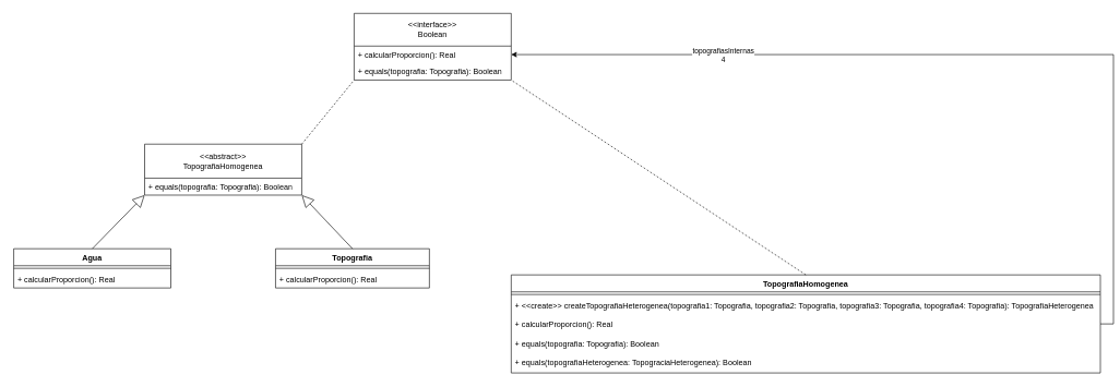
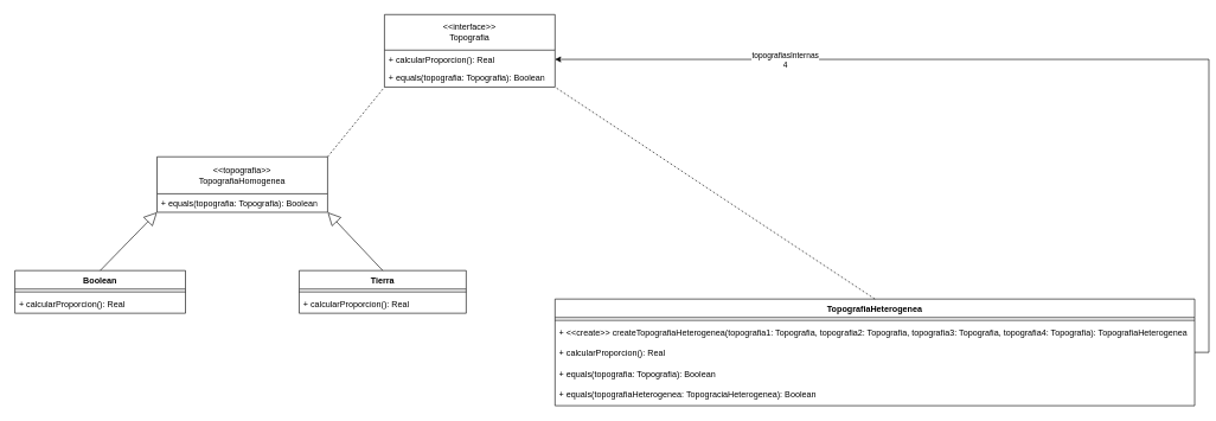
  <mxCell id="0" />
  <mxCell id="1" parent="0" />
- <mxCell id="2" value="&lt;div&gt;&amp;lt;&amp;lt;interface&amp;gt;&amp;gt;&lt;/div&gt;&lt;div&gt;Boolean&lt;br&gt;&lt;/div&gt;" style="swimlane;fontStyle=0;childLayout=stackLayout;horizontal=1;startSize=50;fillColor=none;horizontalStack=0;resizeParent=1;resizeParentMax=0;resizeLast=0;collapsible=1;marginBottom=0;whiteSpace=wrap;html=1;" vertex="1" parent="1"><mxGeometry x="540" y="20" width="240" height="102" as="geometry" /></mxCell>
+ <mxCell id="2" value="&lt;div&gt;&amp;lt;&amp;lt;interface&amp;gt;&amp;gt;&lt;/div&gt;&lt;div&gt;Topografia&lt;br&gt;&lt;/div&gt;" style="swimlane;fontStyle=0;childLayout=stackLayout;horizontal=1;startSize=50;fillColor=none;horizontalStack=0;resizeParent=1;resizeParentMax=0;resizeLast=0;collapsible=1;marginBottom=0;whiteSpace=wrap;html=1;" vertex="1" parent="1"><mxGeometry x="540" y="20" width="240" height="102" as="geometry" /></mxCell>
  <mxCell id="3" value="&lt;div&gt;+ calcularProporcion(): Real&lt;/div&gt;" style="text;strokeColor=none;fillColor=none;align=left;verticalAlign=top;spacingLeft=4;spacingRight=4;overflow=hidden;rotatable=0;points=[[0,0.5],[1,0.5]];portConstraint=eastwest;whiteSpace=wrap;html=1;" vertex="1" parent="2"><mxGeometry y="50" width="240" height="26" as="geometry" /></mxCell>
  <mxCell id="4" value="+ equals(topografia: Topografia): Boolean" style="text;strokeColor=none;fillColor=none;align=left;verticalAlign=top;spacingLeft=4;spacingRight=4;overflow=hidden;rotatable=0;points=[[0,0.5],[1,0.5]];portConstraint=eastwest;whiteSpace=wrap;html=1;" vertex="1" parent="2"><mxGeometry y="76" width="240" height="26" as="geometry" /></mxCell>
- <mxCell id="5" value="Agua" style="swimlane;fontStyle=1;align=center;verticalAlign=top;childLayout=stackLayout;horizontal=1;startSize=26;horizontalStack=0;resizeParent=1;resizeParentMax=0;resizeLast=0;collapsible=1;marginBottom=0;whiteSpace=wrap;html=1;" vertex="1" parent="1"><mxGeometry x="20" y="380" width="240" height="60" as="geometry" /></mxCell>
+ <mxCell id="5" value="Boolean" style="swimlane;fontStyle=1;align=center;verticalAlign=top;childLayout=stackLayout;horizontal=1;startSize=26;horizontalStack=0;resizeParent=1;resizeParentMax=0;resizeLast=0;collapsible=1;marginBottom=0;whiteSpace=wrap;html=1;" vertex="1" parent="1"><mxGeometry x="20" y="380" width="240" height="60" as="geometry" /></mxCell>
  <mxCell id="6" value="" style="line;strokeWidth=1;fillColor=none;align=left;verticalAlign=middle;spacingTop=-1;spacingLeft=3;spacingRight=3;rotatable=0;labelPosition=right;points=[];portConstraint=eastwest;strokeColor=inherit;" vertex="1" parent="5"><mxGeometry y="26" width="240" height="8" as="geometry" /></mxCell>
  <mxCell id="7" value="&lt;div&gt;+ calcularProporcion(): Real&lt;/div&gt;" style="text;strokeColor=none;fillColor=none;align=left;verticalAlign=top;spacingLeft=4;spacingRight=4;overflow=hidden;rotatable=0;points=[[0,0.5],[1,0.5]];portConstraint=eastwest;whiteSpace=wrap;html=1;" vertex="1" parent="5"><mxGeometry y="34" width="240" height="26" as="geometry" /></mxCell>
- <mxCell id="8" value="Topografia" style="swimlane;fontStyle=1;align=center;verticalAlign=top;childLayout=stackLayout;horizontal=1;startSize=26;horizontalStack=0;resizeParent=1;resizeParentMax=0;resizeLast=0;collapsible=1;marginBottom=0;whiteSpace=wrap;html=1;" vertex="1" parent="1"><mxGeometry x="420" y="380" width="235" height="60" as="geometry" /></mxCell>
+ <mxCell id="8" value="Tierra" style="swimlane;fontStyle=1;align=center;verticalAlign=top;childLayout=stackLayout;horizontal=1;startSize=26;horizontalStack=0;resizeParent=1;resizeParentMax=0;resizeLast=0;collapsible=1;marginBottom=0;whiteSpace=wrap;html=1;" vertex="1" parent="1"><mxGeometry x="420" y="380" width="235" height="60" as="geometry" /></mxCell>
  <mxCell id="9" value="" style="line;strokeWidth=1;fillColor=none;align=left;verticalAlign=middle;spacingTop=-1;spacingLeft=3;spacingRight=3;rotatable=0;labelPosition=right;points=[];portConstraint=eastwest;strokeColor=inherit;" vertex="1" parent="8"><mxGeometry y="26" width="235" height="8" as="geometry" /></mxCell>
  <mxCell id="10" value="&lt;div&gt;+ calcularProporcion(): Real&lt;/div&gt;" style="text;strokeColor=none;fillColor=none;align=left;verticalAlign=top;spacingLeft=4;spacingRight=4;overflow=hidden;rotatable=0;points=[[0,0.5],[1,0.5]];portConstraint=eastwest;whiteSpace=wrap;html=1;" vertex="1" parent="8"><mxGeometry y="34" width="235" height="26" as="geometry" /></mxCell>
  <mxCell id="11" style="edgeStyle=orthogonalEdgeStyle;rounded=0;orthogonalLoop=1;jettySize=auto;html=1;exitX=1;exitY=0.5;exitDx=0;exitDy=0;entryX=1;entryY=0.5;entryDx=0;entryDy=0;" edge="1" parent="1" source="13" target="3"><mxGeometry relative="1" as="geometry" /></mxCell>
  <mxCell id="12" value="&lt;div&gt;topografiasInternas&lt;/div&gt;&lt;div&gt;4&lt;br&gt;&lt;/div&gt;" style="edgeLabel;html=1;align=center;verticalAlign=middle;resizable=0;points=[];" vertex="1" connectable="0" parent="11"><mxGeometry x="0.522" relative="1" as="geometry"><mxPoint as="offset" /></mxGeometry></mxCell>
- <mxCell id="13" value="TopografiaHomogenea" style="swimlane;fontStyle=1;align=center;verticalAlign=top;childLayout=stackLayout;horizontal=1;startSize=26;horizontalStack=0;resizeParent=1;resizeParentMax=0;resizeLast=0;collapsible=1;marginBottom=0;whiteSpace=wrap;html=1;" vertex="1" parent="1"><mxGeometry x="780" y="420" width="900" height="150" as="geometry" /></mxCell>
+ <mxCell id="13" value="TopografiaHeterogenea" style="swimlane;fontStyle=1;align=center;verticalAlign=top;childLayout=stackLayout;horizontal=1;startSize=26;horizontalStack=0;resizeParent=1;resizeParentMax=0;resizeLast=0;collapsible=1;marginBottom=0;whiteSpace=wrap;html=1;" vertex="1" parent="1"><mxGeometry x="780" y="420" width="900" height="150" as="geometry" /></mxCell>
  <mxCell id="14" value="" style="line;strokeWidth=1;fillColor=none;align=left;verticalAlign=middle;spacingTop=-1;spacingLeft=3;spacingRight=3;rotatable=0;labelPosition=right;points=[];portConstraint=eastwest;strokeColor=inherit;" vertex="1" parent="13"><mxGeometry y="26" width="900" height="8" as="geometry" /></mxCell>
  <mxCell id="15" value="&lt;div&gt;+ &amp;lt;&amp;lt;create&amp;gt;&amp;gt; createTopografiaHeterogenea(topografia1: Topografia, topografia2: Topografia, topografia3: Topografia, topografia4: Topografia):&amp;nbsp;TopografiaHeterogenea&lt;br&gt; &lt;/div&gt;&lt;div&gt;&lt;br&gt;&lt;/div&gt;&lt;div&gt;+ calcularProporcion(): Real&lt;/div&gt;&lt;div&gt;&lt;br&gt;&lt;/div&gt;&lt;div&gt;+ equals(topografia: Topografia): Boolean&lt;/div&gt;&lt;div&gt;&lt;br&gt;&lt;/div&gt;&lt;div&gt;+ equals(topografiaHeterogenea: TopograciaHeterogenea): Boolean&lt;br&gt;&lt;/div&gt;" style="text;strokeColor=none;fillColor=none;align=left;verticalAlign=top;spacingLeft=4;spacingRight=4;overflow=hidden;rotatable=0;points=[[0,0.5],[1,0.5]];portConstraint=eastwest;whiteSpace=wrap;html=1;" vertex="1" parent="13"><mxGeometry y="34" width="900" height="116" as="geometry" /></mxCell>
- <mxCell id="16" value="&lt;div&gt;&amp;lt;&amp;lt;abstract&amp;gt;&amp;gt;&lt;/div&gt;&lt;div&gt;TopografiaHomogenea&lt;br&gt;&lt;/div&gt;" style="swimlane;fontStyle=0;childLayout=stackLayout;horizontal=1;startSize=52;fillColor=none;horizontalStack=0;resizeParent=1;resizeParentMax=0;resizeLast=0;collapsible=1;marginBottom=0;whiteSpace=wrap;html=1;" vertex="1" parent="1"><mxGeometry x="220" y="220" width="240" height="78" as="geometry" /></mxCell>
+ <mxCell id="16" value="&lt;div&gt;&amp;lt;&amp;lt;topografia&amp;gt;&amp;gt;&lt;/div&gt;&lt;div&gt;TopografiaHomogenea&lt;br&gt;&lt;/div&gt;" style="swimlane;fontStyle=0;childLayout=stackLayout;horizontal=1;startSize=52;fillColor=none;horizontalStack=0;resizeParent=1;resizeParentMax=0;resizeLast=0;collapsible=1;marginBottom=0;whiteSpace=wrap;html=1;" vertex="1" parent="1"><mxGeometry x="220" y="220" width="240" height="78" as="geometry" /></mxCell>
  <mxCell id="17" value="+ equals(topografia: Topografia): Boolean" style="text;strokeColor=none;fillColor=none;align=left;verticalAlign=top;spacingLeft=4;spacingRight=4;overflow=hidden;rotatable=0;points=[[0,0.5],[1,0.5]];portConstraint=eastwest;whiteSpace=wrap;html=1;" vertex="1" parent="16"><mxGeometry y="52" width="240" height="26" as="geometry" /></mxCell>
  <mxCell id="18" value="" style="endArrow=block;endSize=16;endFill=0;html=1;rounded=0;exitX=0.5;exitY=0;exitDx=0;exitDy=0;entryX=0;entryY=1;entryDx=0;entryDy=0;" edge="1" parent="1" source="5" target="16"><mxGeometry x="-0.001" width="160" relative="1" as="geometry"><mxPoint x="460" y="190" as="sourcePoint" /><mxPoint x="620" y="190" as="targetPoint" /><mxPoint as="offset" /></mxGeometry></mxCell>
  <mxCell id="19" value="" style="endArrow=block;endSize=16;endFill=0;html=1;rounded=0;exitX=0.5;exitY=0;exitDx=0;exitDy=0;entryX=1;entryY=1;entryDx=0;entryDy=0;" edge="1" parent="1" source="8" target="16"><mxGeometry width="160" relative="1" as="geometry"><mxPoint x="460" y="190" as="sourcePoint" /><mxPoint x="620" y="190" as="targetPoint" /></mxGeometry></mxCell>
  <mxCell id="20" value="" style="endArrow=none;dashed=1;endFill=0;endSize=12;html=1;rounded=0;entryX=0;entryY=1;entryDx=0;entryDy=0;exitX=1;exitY=0;exitDx=0;exitDy=0;" edge="1" parent="1" source="16" target="2"><mxGeometry width="160" relative="1" as="geometry"><mxPoint x="590" y="220" as="sourcePoint" /><mxPoint x="620" y="300" as="targetPoint" /></mxGeometry></mxCell>
  <mxCell id="21" value="" style="endArrow=none;dashed=1;endFill=0;endSize=12;html=1;rounded=0;entryX=1;entryY=1;entryDx=0;entryDy=0;exitX=0.5;exitY=0;exitDx=0;exitDy=0;" edge="1" parent="1" source="13" target="2"><mxGeometry width="160" relative="1" as="geometry"><mxPoint x="700" y="300" as="sourcePoint" /><mxPoint x="860" y="300" as="targetPoint" /></mxGeometry></mxCell>
